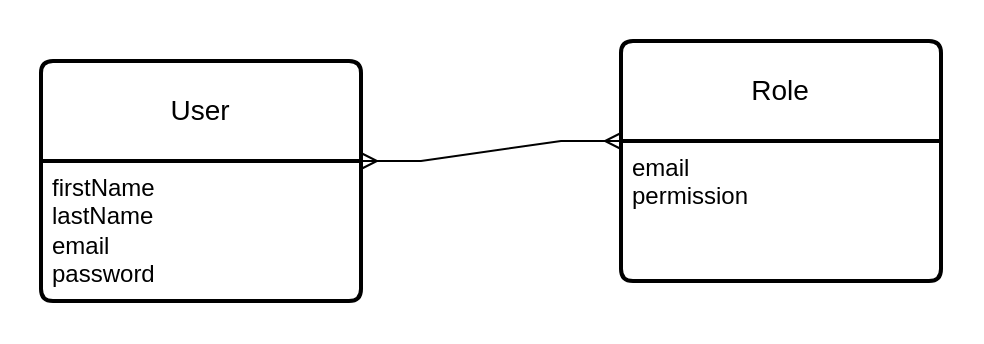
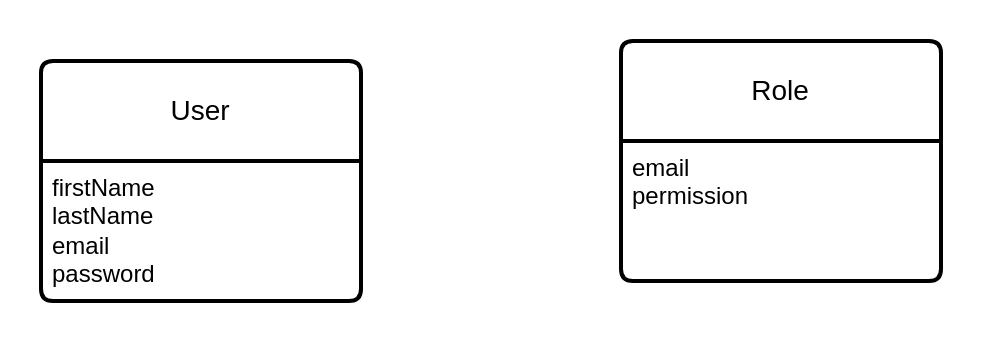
  <mxCell id="0" />
  <mxCell id="1" parent="0" />
  <mxCell id="2" value="User" style="swimlane;childLayout=stackLayout;horizontal=1;startSize=50;horizontalStack=0;rounded=1;fontSize=14;fontStyle=0;strokeWidth=2;resizeParent=0;resizeLast=1;shadow=0;dashed=0;align=center;arcSize=4;whiteSpace=wrap;html=1;" vertex="1" parent="1"><mxGeometry x="20" y="30" width="160" height="120" as="geometry" /></mxCell>
  <mxCell id="3" value="firstName&lt;br&gt;lastName&lt;br&gt;email&lt;br&gt;password" style="align=left;strokeColor=none;fillColor=none;spacingLeft=4;fontSize=12;verticalAlign=top;resizable=0;rotatable=0;part=1;html=1;" vertex="1" parent="2"><mxGeometry y="50" width="160" height="70" as="geometry" /></mxCell>
  <mxCell id="4" value="Role" style="swimlane;childLayout=stackLayout;horizontal=1;startSize=50;horizontalStack=0;rounded=1;fontSize=14;fontStyle=0;strokeWidth=2;resizeParent=0;resizeLast=1;shadow=0;dashed=0;align=center;arcSize=4;whiteSpace=wrap;html=1;" vertex="1" parent="1"><mxGeometry x="310" y="20" width="160" height="120" as="geometry" /></mxCell>
  <mxCell id="5" value="email&lt;br&gt;permission" style="align=left;strokeColor=none;fillColor=none;spacingLeft=4;fontSize=12;verticalAlign=top;resizable=0;rotatable=0;part=1;html=1;" vertex="1" parent="4"><mxGeometry y="50" width="160" height="70" as="geometry" /></mxCell>
- <mxCell id="6" value="" style="edgeStyle=entityRelationEdgeStyle;fontSize=12;html=1;endArrow=ERmany;startArrow=ERmany;rounded=0;entryX=0;entryY=0;entryDx=0;entryDy=0;exitX=1;exitY=0;exitDx=0;exitDy=0;" edge="1" parent="1" source="3" target="5"><mxGeometry width="100" height="100" relative="1" as="geometry"><mxPoint x="190" y="360" as="sourcePoint" /><mxPoint x="290" y="260" as="targetPoint" /></mxGeometry></mxCell>
